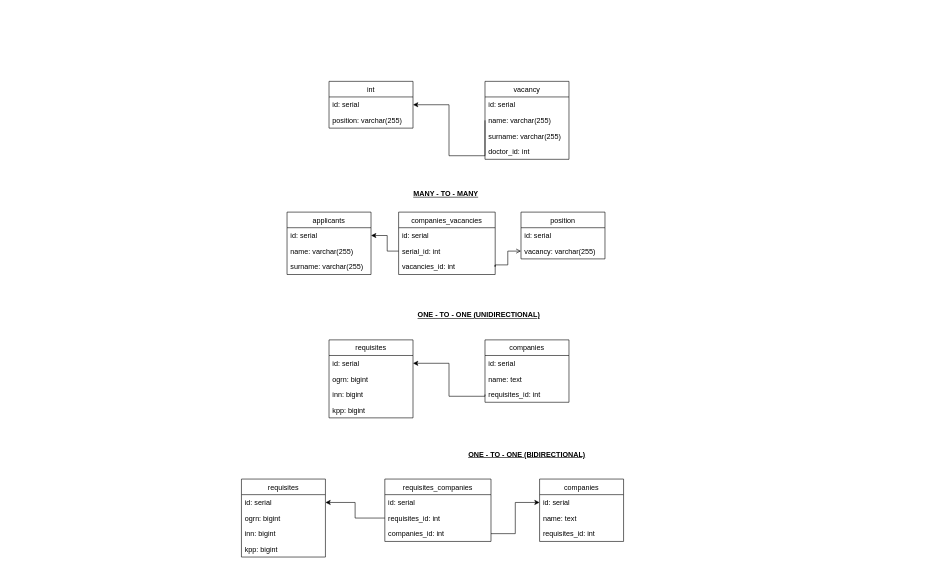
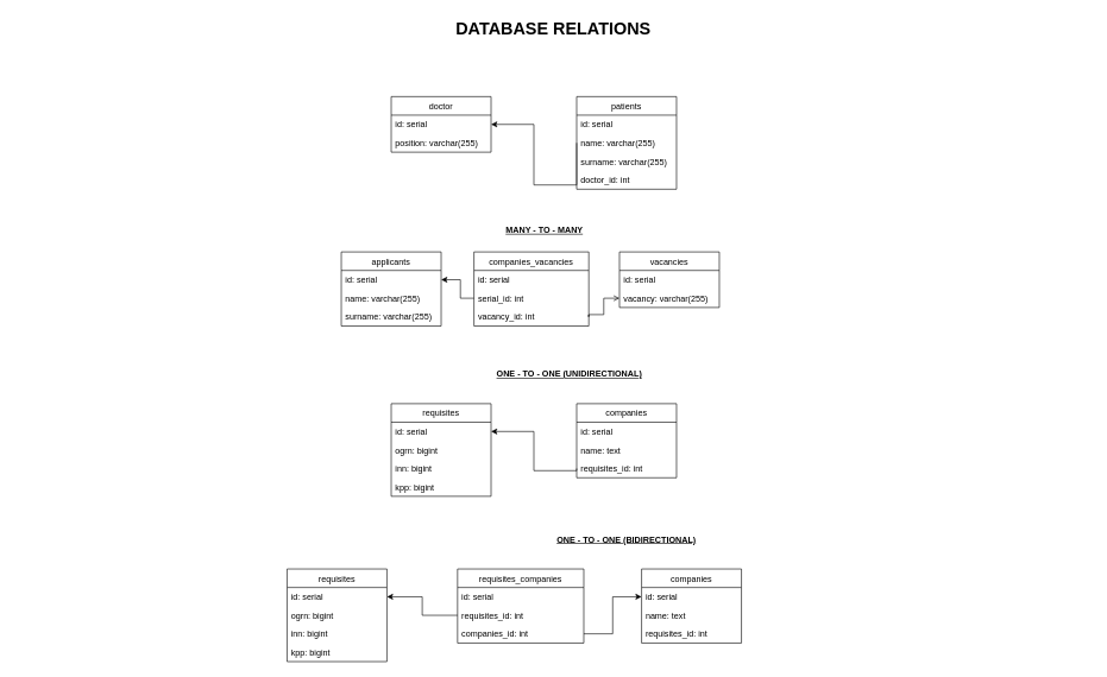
  <mxCell id="0" style=";html=1;" />
  <mxCell id="1" style=";html=1;" parent="0" />
+ <mxCell id="2" value="DATABASE RELATIONS" style="text;strokeColor=none;fillColor=none;html=1;fontSize=24;fontStyle=1;verticalAlign=middle;align=center;" parent="1" vertex="1"><mxGeometry x="20" y="20" width="1510" height="40" as="geometry" /></mxCell>
  <mxCell id="3" value="" style="edgeStyle=orthogonalEdgeStyle;rounded=0;orthogonalLoop=1;jettySize=auto;html=1;exitX=0;exitY=0.5;exitDx=0;exitDy=0;entryX=1;entryY=0.5;entryDx=0;entryDy=0;" edge="1" parent="1" source="6" target="10"><mxGeometry relative="1" as="geometry"><Array as="points"><mxPoint x="808" y="259" /><mxPoint x="748" y="259" /><mxPoint x="748" y="174" /></Array></mxGeometry></mxCell>
- <mxCell id="4" value="vacancy" style="swimlane;fontStyle=0;childLayout=stackLayout;horizontal=1;startSize=26;fillColor=none;horizontalStack=0;resizeParent=1;resizeParentMax=0;resizeLast=0;collapsible=1;marginBottom=0;" vertex="1" parent="1"><mxGeometry x="808" y="135" width="140" height="130" as="geometry" /></mxCell>
+ <mxCell id="4" value="patients" style="swimlane;fontStyle=0;childLayout=stackLayout;horizontal=1;startSize=26;fillColor=none;horizontalStack=0;resizeParent=1;resizeParentMax=0;resizeLast=0;collapsible=1;marginBottom=0;" vertex="1" parent="1"><mxGeometry x="808" y="135" width="140" height="130" as="geometry" /></mxCell>
  <mxCell id="5" value="id: serial" style="text;strokeColor=none;fillColor=none;align=left;verticalAlign=top;spacingLeft=4;spacingRight=4;overflow=hidden;rotatable=0;points=[[0,0.5],[1,0.5]];portConstraint=eastwest;" vertex="1" parent="4"><mxGeometry y="26" width="140" height="26" as="geometry" /></mxCell>
  <mxCell id="6" value="name: varchar(255)" style="text;strokeColor=none;fillColor=none;align=left;verticalAlign=top;spacingLeft=4;spacingRight=4;overflow=hidden;rotatable=0;points=[[0,0.5],[1,0.5]];portConstraint=eastwest;" vertex="1" parent="4"><mxGeometry y="52" width="140" height="26" as="geometry" /></mxCell>
  <mxCell id="7" value="surname: varchar(255)" style="text;strokeColor=none;fillColor=none;align=left;verticalAlign=top;spacingLeft=4;spacingRight=4;overflow=hidden;rotatable=0;points=[[0,0.5],[1,0.5]];portConstraint=eastwest;" vertex="1" parent="4"><mxGeometry y="78" width="140" height="26" as="geometry" /></mxCell>
  <mxCell id="8" value="doctor_id: int" style="text;strokeColor=none;fillColor=none;align=left;verticalAlign=top;spacingLeft=4;spacingRight=4;overflow=hidden;rotatable=0;points=[[0,0.5],[1,0.5]];portConstraint=eastwest;" vertex="1" parent="4"><mxGeometry y="104" width="140" height="26" as="geometry" /></mxCell>
- <mxCell id="9" value="int" style="swimlane;fontStyle=0;childLayout=stackLayout;horizontal=1;startSize=26;fillColor=none;horizontalStack=0;resizeParent=1;resizeParentMax=0;resizeLast=0;collapsible=1;marginBottom=0;" vertex="1" parent="1"><mxGeometry x="548" y="135" width="140" height="78" as="geometry"><mxRectangle x="650" y="516" width="70" height="30" as="alternateBounds" /></mxGeometry></mxCell>
+ <mxCell id="9" value="doctor" style="swimlane;fontStyle=0;childLayout=stackLayout;horizontal=1;startSize=26;fillColor=none;horizontalStack=0;resizeParent=1;resizeParentMax=0;resizeLast=0;collapsible=1;marginBottom=0;" vertex="1" parent="1"><mxGeometry x="548" y="135" width="140" height="78" as="geometry"><mxRectangle x="650" y="516" width="70" height="30" as="alternateBounds" /></mxGeometry></mxCell>
  <mxCell id="10" value="id: serial" style="text;strokeColor=none;fillColor=none;align=left;verticalAlign=top;spacingLeft=4;spacingRight=4;overflow=hidden;rotatable=0;points=[[0,0.5],[1,0.5]];portConstraint=eastwest;" vertex="1" parent="9"><mxGeometry y="26" width="140" height="26" as="geometry" /></mxCell>
  <mxCell id="11" value="position: varchar(255)" style="text;strokeColor=none;fillColor=none;align=left;verticalAlign=top;spacingLeft=4;spacingRight=4;overflow=hidden;rotatable=0;points=[[0,0.5],[1,0.5]];portConstraint=eastwest;" vertex="1" parent="9"><mxGeometry y="52" width="140" height="26" as="geometry" /></mxCell>
  <mxCell id="12" value="" style="edgeStyle=orthogonalEdgeStyle;rounded=0;orthogonalLoop=1;jettySize=auto;html=1;exitX=0;exitY=0.5;exitDx=0;exitDy=0;entryX=1;entryY=0.5;entryDx=0;entryDy=0;" edge="1" source="15" target="18" parent="1"><mxGeometry relative="1" as="geometry"><Array as="points"><mxPoint x="645" y="418" /><mxPoint x="645" y="392" /></Array></mxGeometry></mxCell>
  <mxCell id="13" value="companies_vacancies" style="swimlane;fontStyle=0;childLayout=stackLayout;horizontal=1;startSize=26;fillColor=none;horizontalStack=0;resizeParent=1;resizeParentMax=0;resizeLast=0;collapsible=1;marginBottom=0;" vertex="1" parent="1"><mxGeometry x="664" y="353" width="161" height="104" as="geometry" /></mxCell>
  <mxCell id="14" value="id: serial" style="text;strokeColor=none;fillColor=none;align=left;verticalAlign=top;spacingLeft=4;spacingRight=4;overflow=hidden;rotatable=0;points=[[0,0.5],[1,0.5]];portConstraint=eastwest;" vertex="1" parent="13"><mxGeometry y="26" width="161" height="26" as="geometry" /></mxCell>
  <mxCell id="15" value="serial_id: int" style="text;strokeColor=none;fillColor=none;align=left;verticalAlign=top;spacingLeft=4;spacingRight=4;overflow=hidden;rotatable=0;points=[[0,0.5],[1,0.5]];portConstraint=eastwest;" vertex="1" parent="13"><mxGeometry y="52" width="161" height="26" as="geometry" /></mxCell>
- <mxCell id="16" value="vacancies_id: int" style="text;strokeColor=none;fillColor=none;align=left;verticalAlign=top;spacingLeft=4;spacingRight=4;overflow=hidden;rotatable=0;points=[[0,0.5],[1,0.5]];portConstraint=eastwest;" vertex="1" parent="13"><mxGeometry y="78" width="161" height="26" as="geometry" /></mxCell>
+ <mxCell id="16" value="vacancy_id: int" style="text;strokeColor=none;fillColor=none;align=left;verticalAlign=top;spacingLeft=4;spacingRight=4;overflow=hidden;rotatable=0;points=[[0,0.5],[1,0.5]];portConstraint=eastwest;" vertex="1" parent="13"><mxGeometry y="78" width="161" height="26" as="geometry" /></mxCell>
  <mxCell id="17" value="applicants" style="swimlane;fontStyle=0;childLayout=stackLayout;horizontal=1;startSize=26;fillColor=none;horizontalStack=0;resizeParent=1;resizeParentMax=0;resizeLast=0;collapsible=1;marginBottom=0;" vertex="1" parent="1"><mxGeometry x="478" y="353" width="140" height="104" as="geometry"><mxRectangle x="650" y="516" width="70" height="30" as="alternateBounds" /></mxGeometry></mxCell>
  <mxCell id="18" value="id: serial" style="text;strokeColor=none;fillColor=none;align=left;verticalAlign=top;spacingLeft=4;spacingRight=4;overflow=hidden;rotatable=0;points=[[0,0.5],[1,0.5]];portConstraint=eastwest;" vertex="1" parent="17"><mxGeometry y="26" width="140" height="26" as="geometry" /></mxCell>
  <mxCell id="19" value="name: varchar(255)" style="text;strokeColor=none;fillColor=none;align=left;verticalAlign=top;spacingLeft=4;spacingRight=4;overflow=hidden;rotatable=0;points=[[0,0.5],[1,0.5]];portConstraint=eastwest;" vertex="1" parent="17"><mxGeometry y="52" width="140" height="26" as="geometry" /></mxCell>
  <mxCell id="20" value="surname: varchar(255)" style="text;strokeColor=none;fillColor=none;align=left;verticalAlign=top;spacingLeft=4;spacingRight=4;overflow=hidden;rotatable=0;points=[[0,0.5],[1,0.5]];portConstraint=eastwest;" vertex="1" parent="17"><mxGeometry y="78" width="140" height="26" as="geometry" /></mxCell>
- <mxCell id="21" value="MANY - TO - MANY" style="text;html=1;strokeColor=none;fillColor=none;align=center;verticalAlign=middle;whiteSpace=wrap;rounded=0;fontStyle=5" vertex="1" parent="1"><mxGeometry x="628" y="308" width="230" height="30" as="geometry" /></mxCell>
- <mxCell id="22" value="position" style="swimlane;fontStyle=0;childLayout=stackLayout;horizontal=1;startSize=26;fillColor=none;horizontalStack=0;resizeParent=1;resizeParentMax=0;resizeLast=0;collapsible=1;marginBottom=0;" vertex="1" parent="1"><mxGeometry x="868" y="353" width="140" height="78" as="geometry"><mxRectangle x="650" y="516" width="70" height="30" as="alternateBounds" /></mxGeometry></mxCell>
+ <mxCell id="21" value="MANY - TO - MANY" style="text;html=1;strokeColor=none;fillColor=none;align=center;verticalAlign=middle;whiteSpace=wrap;rounded=0;fontStyle=5" vertex="1" parent="1"><mxGeometry x="648" y="308" width="230" height="30" as="geometry" /></mxCell>
+ <mxCell id="22" value="vacancies" style="swimlane;fontStyle=0;childLayout=stackLayout;horizontal=1;startSize=26;fillColor=none;horizontalStack=0;resizeParent=1;resizeParentMax=0;resizeLast=0;collapsible=1;marginBottom=0;" vertex="1" parent="1"><mxGeometry x="868" y="353" width="140" height="78" as="geometry"><mxRectangle x="650" y="516" width="70" height="30" as="alternateBounds" /></mxGeometry></mxCell>
  <mxCell id="23" value="id: serial" style="text;strokeColor=none;fillColor=none;align=left;verticalAlign=top;spacingLeft=4;spacingRight=4;overflow=hidden;rotatable=0;points=[[0,0.5],[1,0.5]];portConstraint=eastwest;" vertex="1" parent="22"><mxGeometry y="26" width="140" height="26" as="geometry" /></mxCell>
  <mxCell id="24" value="vacancy: varchar(255)" style="text;strokeColor=none;fillColor=none;align=left;verticalAlign=top;spacingLeft=4;spacingRight=4;overflow=hidden;rotatable=0;points=[[0,0.5],[1,0.5]];portConstraint=eastwest;" vertex="1" parent="22"><mxGeometry y="52" width="140" height="26" as="geometry" /></mxCell>
  <mxCell id="25" style="edgeStyle=orthogonalEdgeStyle;rounded=0;orthogonalLoop=1;jettySize=auto;html=1;entryX=0;entryY=0.5;entryDx=0;entryDy=0;exitX=0.999;exitY=0.396;exitDx=0;exitDy=0;exitPerimeter=0;endArrow=open;" edge="1" parent="1" source="16" target="24"><mxGeometry relative="1" as="geometry"><mxPoint x="823" y="444" as="sourcePoint" /><Array as="points"><mxPoint x="825" y="444" /><mxPoint x="825" y="441" /><mxPoint x="846" y="441" /><mxPoint x="846" y="418" /></Array></mxGeometry></mxCell>
  <mxCell id="26" value="" style="edgeStyle=orthogonalEdgeStyle;rounded=0;orthogonalLoop=1;jettySize=auto;html=1;exitX=0;exitY=0.5;exitDx=0;exitDy=0;entryX=1;entryY=0.5;entryDx=0;entryDy=0;" edge="1" source="30" target="32" parent="1"><mxGeometry relative="1" as="geometry"><mxPoint x="807.72" y="686.614" as="sourcePoint" /><Array as="points"><mxPoint x="808" y="660" /><mxPoint x="748" y="660" /><mxPoint x="748" y="605" /></Array></mxGeometry></mxCell>
  <mxCell id="27" value="companies" style="swimlane;fontStyle=0;childLayout=stackLayout;horizontal=1;startSize=26;fillColor=none;horizontalStack=0;resizeParent=1;resizeParentMax=0;resizeLast=0;collapsible=1;marginBottom=0;" vertex="1" parent="1"><mxGeometry x="808" y="566" width="140" height="104" as="geometry" /></mxCell>
  <mxCell id="28" value="id: serial" style="text;strokeColor=none;fillColor=none;align=left;verticalAlign=top;spacingLeft=4;spacingRight=4;overflow=hidden;rotatable=0;points=[[0,0.5],[1,0.5]];portConstraint=eastwest;" vertex="1" parent="27"><mxGeometry y="26" width="140" height="26" as="geometry" /></mxCell>
  <mxCell id="29" value="name: text" style="text;strokeColor=none;fillColor=none;align=left;verticalAlign=top;spacingLeft=4;spacingRight=4;overflow=hidden;rotatable=0;points=[[0,0.5],[1,0.5]];portConstraint=eastwest;" vertex="1" parent="27"><mxGeometry y="52" width="140" height="26" as="geometry" /></mxCell>
  <mxCell id="30" value="requisites_id: int" style="text;strokeColor=none;fillColor=none;align=left;verticalAlign=top;spacingLeft=4;spacingRight=4;overflow=hidden;rotatable=0;points=[[0,0.5],[1,0.5]];portConstraint=eastwest;" vertex="1" parent="27"><mxGeometry y="78" width="140" height="26" as="geometry" /></mxCell>
  <mxCell id="31" value="requisites" style="swimlane;fontStyle=0;childLayout=stackLayout;horizontal=1;startSize=26;fillColor=none;horizontalStack=0;resizeParent=1;resizeParentMax=0;resizeLast=0;collapsible=1;marginBottom=0;" vertex="1" parent="1"><mxGeometry x="548" y="566" width="140" height="130" as="geometry"><mxRectangle x="650" y="516" width="70" height="30" as="alternateBounds" /></mxGeometry></mxCell>
  <mxCell id="32" value="id: serial" style="text;strokeColor=none;fillColor=none;align=left;verticalAlign=top;spacingLeft=4;spacingRight=4;overflow=hidden;rotatable=0;points=[[0,0.5],[1,0.5]];portConstraint=eastwest;" vertex="1" parent="31"><mxGeometry y="26" width="140" height="26" as="geometry" /></mxCell>
  <mxCell id="33" value="ogrn: bigint" style="text;strokeColor=none;fillColor=none;align=left;verticalAlign=top;spacingLeft=4;spacingRight=4;overflow=hidden;rotatable=0;points=[[0,0.5],[1,0.5]];portConstraint=eastwest;" vertex="1" parent="31"><mxGeometry y="52" width="140" height="26" as="geometry" /></mxCell>
  <mxCell id="34" value="inn: bigint" style="text;strokeColor=none;fillColor=none;align=left;verticalAlign=top;spacingLeft=4;spacingRight=4;overflow=hidden;rotatable=0;points=[[0,0.5],[1,0.5]];portConstraint=eastwest;" vertex="1" parent="31"><mxGeometry y="78" width="140" height="26" as="geometry" /></mxCell>
  <mxCell id="35" value="kpp: bigint" style="text;strokeColor=none;fillColor=none;align=left;verticalAlign=top;spacingLeft=4;spacingRight=4;overflow=hidden;rotatable=0;points=[[0,0.5],[1,0.5]];portConstraint=eastwest;" vertex="1" parent="31"><mxGeometry y="104" width="140" height="26" as="geometry" /></mxCell>
  <mxCell id="36" value="ONE - TO - ONE (UNIDIRECTIONAL)" style="text;html=1;strokeColor=none;fillColor=none;align=center;verticalAlign=middle;whiteSpace=wrap;rounded=0;fontStyle=5" vertex="1" parent="1"><mxGeometry x="683" y="510" width="230" height="30" as="geometry" /></mxCell>
  <mxCell id="37" value="companies" style="swimlane;fontStyle=0;childLayout=stackLayout;horizontal=1;startSize=26;fillColor=none;horizontalStack=0;resizeParent=1;resizeParentMax=0;resizeLast=0;collapsible=1;marginBottom=0;" vertex="1" parent="1"><mxGeometry x="899" y="798" width="140" height="104" as="geometry" /></mxCell>
  <mxCell id="38" value="id: serial" style="text;strokeColor=none;fillColor=none;align=left;verticalAlign=top;spacingLeft=4;spacingRight=4;overflow=hidden;rotatable=0;points=[[0,0.5],[1,0.5]];portConstraint=eastwest;" vertex="1" parent="37"><mxGeometry y="26" width="140" height="26" as="geometry" /></mxCell>
  <mxCell id="39" value="name: text" style="text;strokeColor=none;fillColor=none;align=left;verticalAlign=top;spacingLeft=4;spacingRight=4;overflow=hidden;rotatable=0;points=[[0,0.5],[1,0.5]];portConstraint=eastwest;" vertex="1" parent="37"><mxGeometry y="52" width="140" height="26" as="geometry" /></mxCell>
  <mxCell id="40" value="requisites_id: int" style="text;strokeColor=none;fillColor=none;align=left;verticalAlign=top;spacingLeft=4;spacingRight=4;overflow=hidden;rotatable=0;points=[[0,0.5],[1,0.5]];portConstraint=eastwest;" vertex="1" parent="37"><mxGeometry y="78" width="140" height="26" as="geometry" /></mxCell>
  <mxCell id="41" value="requisites" style="swimlane;fontStyle=0;childLayout=stackLayout;horizontal=1;startSize=26;fillColor=none;horizontalStack=0;resizeParent=1;resizeParentMax=0;resizeLast=0;collapsible=1;marginBottom=0;" vertex="1" parent="1"><mxGeometry x="402" y="798" width="140" height="130" as="geometry"><mxRectangle x="650" y="516" width="70" height="30" as="alternateBounds" /></mxGeometry></mxCell>
  <mxCell id="42" value="id: serial" style="text;strokeColor=none;fillColor=none;align=left;verticalAlign=top;spacingLeft=4;spacingRight=4;overflow=hidden;rotatable=0;points=[[0,0.5],[1,0.5]];portConstraint=eastwest;" vertex="1" parent="41"><mxGeometry y="26" width="140" height="26" as="geometry" /></mxCell>
  <mxCell id="43" value="ogrn: bigint" style="text;strokeColor=none;fillColor=none;align=left;verticalAlign=top;spacingLeft=4;spacingRight=4;overflow=hidden;rotatable=0;points=[[0,0.5],[1,0.5]];portConstraint=eastwest;" vertex="1" parent="41"><mxGeometry y="52" width="140" height="26" as="geometry" /></mxCell>
  <mxCell id="44" value="inn: bigint" style="text;strokeColor=none;fillColor=none;align=left;verticalAlign=top;spacingLeft=4;spacingRight=4;overflow=hidden;rotatable=0;points=[[0,0.5],[1,0.5]];portConstraint=eastwest;" vertex="1" parent="41"><mxGeometry y="78" width="140" height="26" as="geometry" /></mxCell>
  <mxCell id="45" value="kpp: bigint" style="text;strokeColor=none;fillColor=none;align=left;verticalAlign=top;spacingLeft=4;spacingRight=4;overflow=hidden;rotatable=0;points=[[0,0.5],[1,0.5]];portConstraint=eastwest;" vertex="1" parent="41"><mxGeometry y="104" width="140" height="26" as="geometry" /></mxCell>
  <mxCell id="46" value="ONE - TO - ONE (BIDIRECTIONAL)" style="text;html=1;strokeColor=none;fillColor=none;align=center;verticalAlign=middle;whiteSpace=wrap;rounded=0;fontStyle=5" vertex="1" parent="1"><mxGeometry x="763" y="742" width="230" height="30" as="geometry" /></mxCell>
  <mxCell id="47" value="requisites_companies" style="swimlane;fontStyle=0;childLayout=stackLayout;horizontal=1;startSize=26;fillColor=none;horizontalStack=0;resizeParent=1;resizeParentMax=0;resizeLast=0;collapsible=1;marginBottom=0;" vertex="1" parent="1"><mxGeometry x="641" y="798" width="177" height="104" as="geometry"><mxRectangle x="650" y="516" width="70" height="30" as="alternateBounds" /></mxGeometry></mxCell>
  <mxCell id="48" value="id: serial" style="text;strokeColor=none;fillColor=none;align=left;verticalAlign=top;spacingLeft=4;spacingRight=4;overflow=hidden;rotatable=0;points=[[0,0.5],[1,0.5]];portConstraint=eastwest;" vertex="1" parent="47"><mxGeometry y="26" width="177" height="26" as="geometry" /></mxCell>
  <mxCell id="49" value="requisites_id: int" style="text;strokeColor=none;fillColor=none;align=left;verticalAlign=top;spacingLeft=4;spacingRight=4;overflow=hidden;rotatable=0;points=[[0,0.5],[1,0.5]];portConstraint=eastwest;" vertex="1" parent="47"><mxGeometry y="52" width="177" height="26" as="geometry" /></mxCell>
  <mxCell id="50" value="companies_id: int" style="text;strokeColor=none;fillColor=none;align=left;verticalAlign=top;spacingLeft=4;spacingRight=4;overflow=hidden;rotatable=0;points=[[0,0.5],[1,0.5]];portConstraint=eastwest;" vertex="1" parent="47"><mxGeometry y="78" width="177" height="26" as="geometry" /></mxCell>
  <mxCell id="51" style="edgeStyle=orthogonalEdgeStyle;rounded=0;orthogonalLoop=1;jettySize=auto;html=1;entryX=1;entryY=0.5;entryDx=0;entryDy=0;" edge="1" parent="1" source="49" target="42"><mxGeometry relative="1" as="geometry" /></mxCell>
  <mxCell id="52" style="edgeStyle=orthogonalEdgeStyle;rounded=0;orthogonalLoop=1;jettySize=auto;html=1;exitX=1;exitY=0.5;exitDx=0;exitDy=0;entryX=0;entryY=0.5;entryDx=0;entryDy=0;" edge="1" parent="1" source="50" target="38"><mxGeometry relative="1" as="geometry" /></mxCell>
